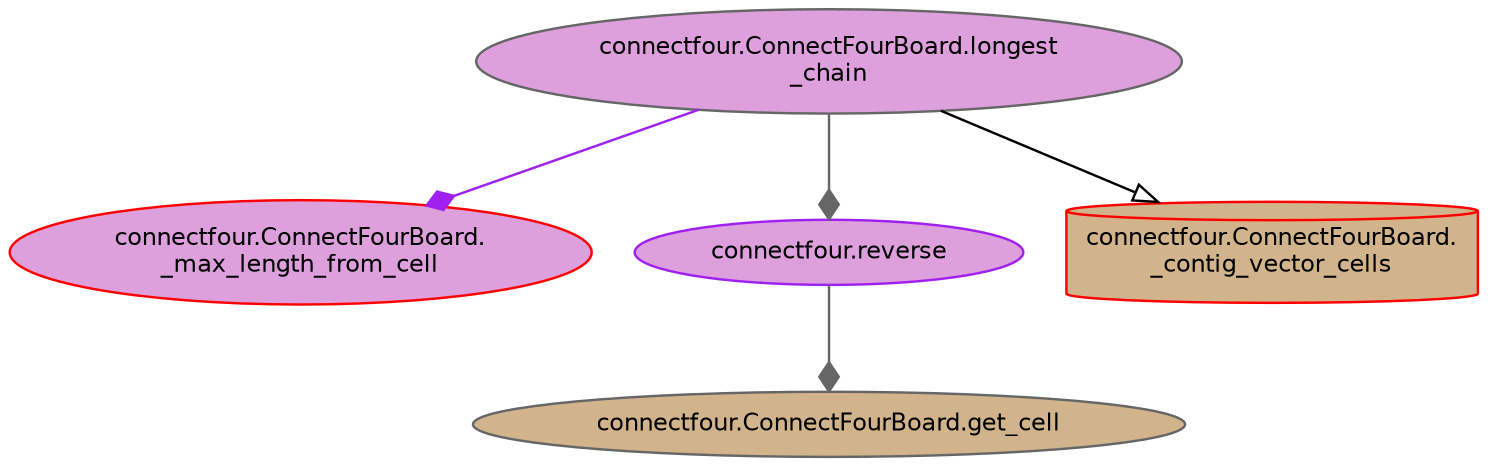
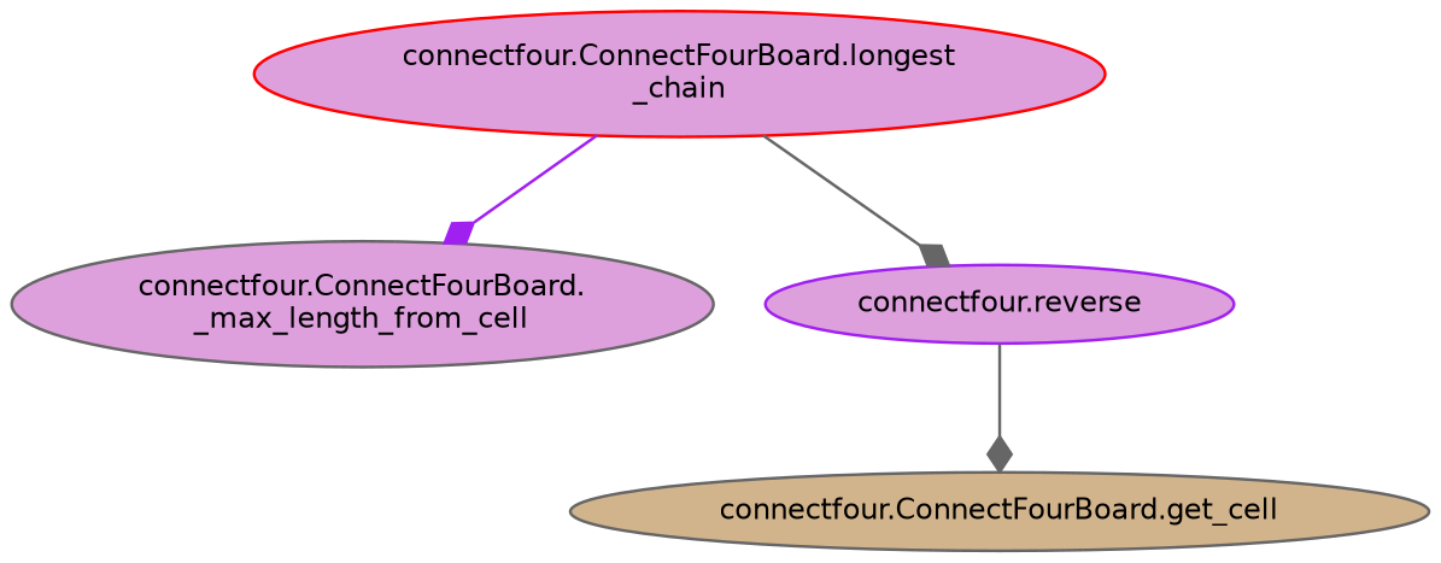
  digraph {
    fontname="DejaVu Sans"
    rankdir=TB
    node [color=gray40 fillcolor=plum fontname="DejaVu Sans" fontsize=10 shape=ellipse style=filled]
    edge [arrowhead=diamond color=gray40 fontname="DejaVu Sans" fontsize=10 labelfontname=Helvetica labelfontsize=10 style=solid]
-   n1 [fontcolor=black height=0.2 label="connectfour.ConnectFourBoard.longest\l_chain" width=0.4]
-   n2 [color=red height=0.2 label="connectfour.ConnectFourBoard.\l_max_length_from_cell" width=0.4]
+   n1 [color=red fontcolor=black height=0.2 label="connectfour.ConnectFourBoard.longest\l_chain" width=0.4]
+   n2 [height=0.2 label="connectfour.ConnectFourBoard.\l_max_length_from_cell" width=0.4]
    n3 [color=purple height=0.2 label="connectfour.reverse" width=0.4]
-   n4 [color=red fillcolor=tan height=0.2 label="connectfour.ConnectFourBoard.\l_contig_vector_cells" shape=cylinder width=0.4]
    n5 [fillcolor=tan height=0.2 label="connectfour.ConnectFourBoard.get_cell" width=0.4]
    n1 -> n2 [color=purple]
    n1 -> n3
-   n1 -> n4 [arrowhead=onormal color=black]
    n3 -> n5
  }
